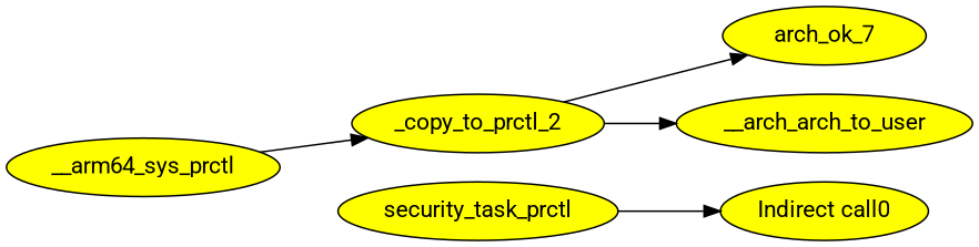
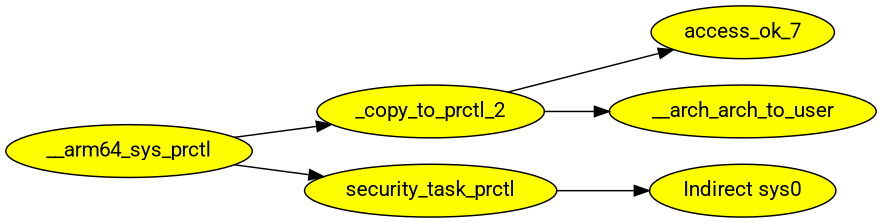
  digraph {
    fontname=Roboto
    rankdir=LR
    node [fillcolor=yellow fontname=Roboto style=filled]
    edge [fontname=Roboto]
    n1 [label=_copy_to_prctl_2]
    __arm64_sys_prctl
    security_task_prctl
-   access_ok_7 [label=arch_ok_7]
+   access_ok_7
    n5 [label=__arch_arch_to_user]
-   "Indirect call0"
+   "Indirect call0" [label="Indirect sys0"]
    n1 -> access_ok_7 [edgeid=2]
    n1 -> n5 [edgeid=3]
    __arm64_sys_prctl -> n1 [edgeid=1]
+   __arm64_sys_prctl -> security_task_prctl [edgeid=4]
    security_task_prctl -> "Indirect call0" [edgeid=5]
  }
